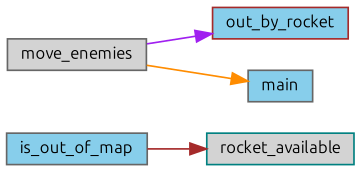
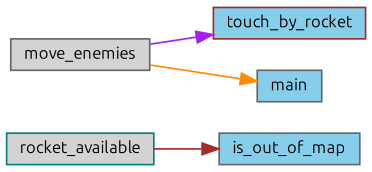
  digraph {
    fontname=Ubuntu
    rankdir=RL
    node [color=gray40 fillcolor=skyblue fontname=Ubuntu fontsize=10 shape=record style=filled]
    edge [dir=back fontname=Ubuntu fontsize=10 labelfontname=Helvetica labelfontsize=10 style=solid]
    n1 [fontcolor=black height=0.2 label=is_out_of_map width=0.4]
    n2 [color=teal fillcolor=lightgrey height=0.2 label=rocket_available width=0.4]
-   n3 [color=brown height=0.2 label=out_by_rocket width=0.4]
+   n3 [color=brown height=0.2 label=touch_by_rocket width=0.4]
    n4 [fillcolor=lightgrey height=0.2 label=move_enemies width=0.4]
    n5 [height=0.2 label=main width=0.4]
-   n2 -> n1 [color=brown]
+   n1 -> n2 [color=brown]
    n3 -> n4 [color=purple]
    n5 -> n4 [color=darkorange]
  }
